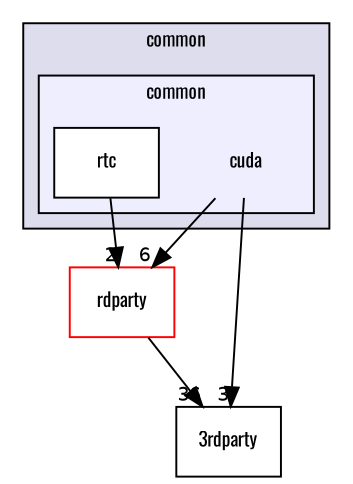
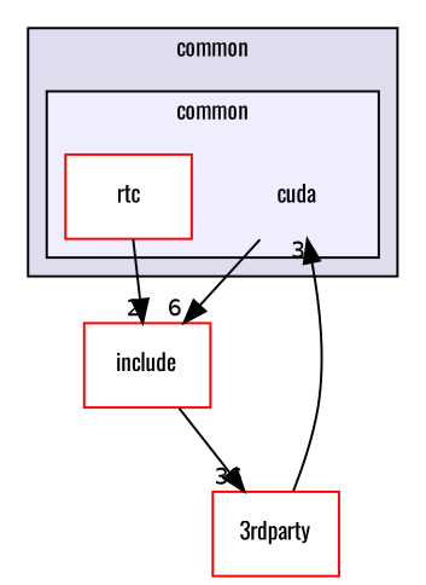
  digraph {
    compound=true
    fontname=Oswald
    node [fontname=Oswald fontsize=10 shape=box color=red fillcolor=white style=filled]
    edge [labeldistance=1.5 labelfontname=Helvetica labelfontsize=10 fontname=Oswald]
    n1 [label=cuda shape=plaintext color="" fillcolor="" style=""]
-   n2 [color=black label=rtc]
-   n3 [label=rdparty]
-   n4 [color=black label="3rdparty"]
+   n2 [label=rtc]
+   n3 [label=include]
+   n4 [label="3rdparty"]
    subgraph cluster_1 {
      bgcolor="#ddddee"
      fontsize=10
      label=common
      pencolor=black
      subgraph cluster_2 {
        bgcolor="#eeeeff"
        fontsize=10
        pencolor=black
        n1
        n2
      }
    }
    n1 -> n3 [headlabel=6]
-   n1 -> n4 [headlabel=3]
+   n4 -> n1 [headlabel=3]
    n2 -> n3 [headlabel=2]
    n3 -> n4 [headlabel=36]
  }
